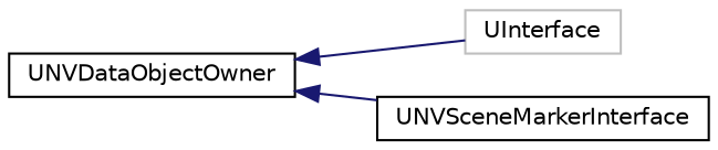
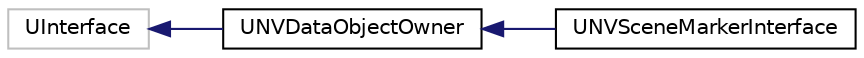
  digraph {
    rankdir=LR
    node [color=black fillcolor=white fontname=Helvetica fontsize=10 shape=record style=filled]
    edge [color=midnightblue dir=back fontname=Helvetica fontsize=10 labelfontname=Helvetica labelfontsize=10 style=solid]
    n1 [color=grey75 height=0.2 label=UInterface width=0.4]
    n2 [height=0.2 label=UNVDataObjectOwner width=0.4]
    n3 [height=0.2 label=UNVSceneMarkerInterface width=0.4]
-   n2 -> n1
+   n1 -> n2
    n2 -> n3
  }
